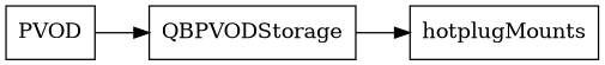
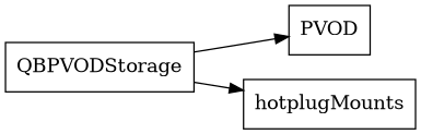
  digraph {
    rankdir=LR
    node [shape=box]
    n1 [label=PVOD root=true]
    QBPVODStorage
    hotplugMounts
-   n1 -> QBPVODStorage
+   QBPVODStorage -> n1
    QBPVODStorage -> hotplugMounts
  }
